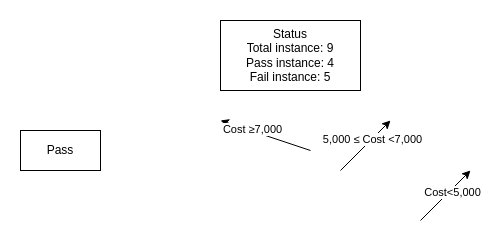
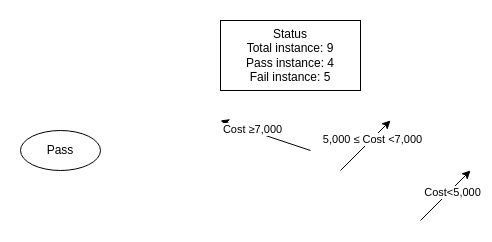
  <mxCell id="0" />
  <mxCell id="1" parent="0" />
  <mxCell id="2" value="&lt;div&gt;Status&lt;/div&gt;Total instance: 9&lt;div&gt;Pass instance: 4&lt;/div&gt;&lt;div&gt;Fail instance: 5&lt;/div&gt;" style="rounded=0;whiteSpace=wrap;html=1;" vertex="1" parent="1"><mxGeometry x="220" y="20" width="140" height="70" as="geometry" /></mxCell>
- <mxCell id="3" value="Pass" style="rounded=0;whiteSpace=wrap;html=1;" vertex="1" parent="1"><mxGeometry x="20" y="130" width="80" height="40" as="geometry" /></mxCell>
+ <mxCell id="3" value="Pass" style="ellipse;whiteSpace=wrap;html=1;" vertex="1" parent="1"><mxGeometry x="20" y="130" width="80" height="40" as="geometry" /></mxCell>
  <mxCell id="4" value="" style="endArrow=classic;html=1;rounded=0;" edge="1" parent="1"><mxGeometry width="50" height="50" relative="1" as="geometry"><mxPoint x="310" y="150" as="sourcePoint" /><mxPoint x="220" y="120" as="targetPoint" /></mxGeometry></mxCell>
  <mxCell id="5" value="Cost ≥7,000" style="edgeLabel;html=1;align=center;verticalAlign=middle;resizable=0;points=[];" vertex="1" connectable="0" parent="4"><mxGeometry x="0.3" y="-2" relative="1" as="geometry"><mxPoint as="offset" /></mxGeometry></mxCell>
  <mxCell id="6" value="" style="endArrow=classic;html=1;rounded=0;" edge="1" parent="1"><mxGeometry width="50" height="50" relative="1" as="geometry"><mxPoint x="340" y="170" as="sourcePoint" /><mxPoint x="390" y="120" as="targetPoint" /></mxGeometry></mxCell>
  <mxCell id="7" value="5,000 ≤ Cost &amp;lt;7,000" style="edgeLabel;html=1;align=center;verticalAlign=middle;resizable=0;points=[];" vertex="1" connectable="0" parent="6"><mxGeometry x="0.24" relative="1" as="geometry"><mxPoint as="offset" /></mxGeometry></mxCell>
  <mxCell id="8" value="" style="endArrow=classic;html=1;rounded=0;" edge="1" parent="1"><mxGeometry width="50" height="50" relative="1" as="geometry"><mxPoint x="420" y="220" as="sourcePoint" /><mxPoint x="470" y="170" as="targetPoint" /></mxGeometry></mxCell>
  <mxCell id="9" value="Cost&amp;lt;5,000" style="edgeLabel;html=1;align=center;verticalAlign=middle;resizable=0;points=[];" vertex="1" connectable="0" parent="8"><mxGeometry x="0.2" y="-1" relative="1" as="geometry"><mxPoint x="1" as="offset" /></mxGeometry></mxCell>
